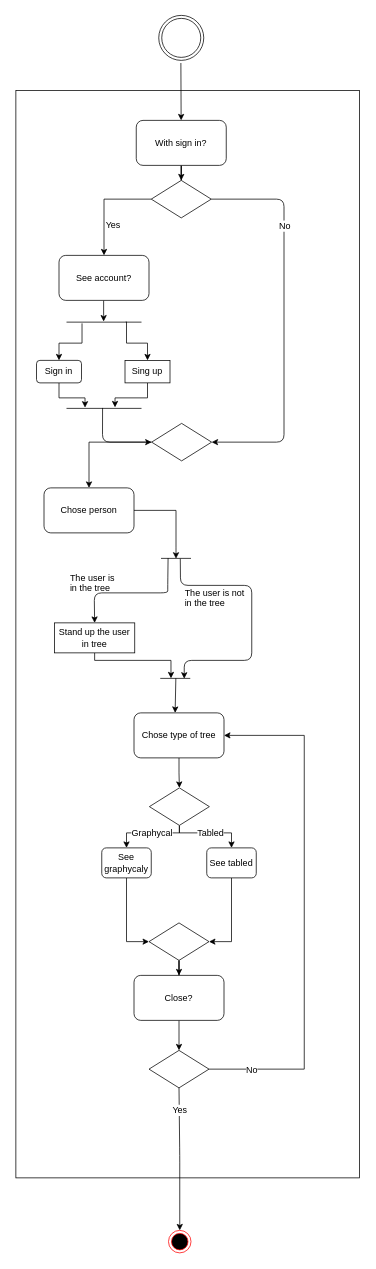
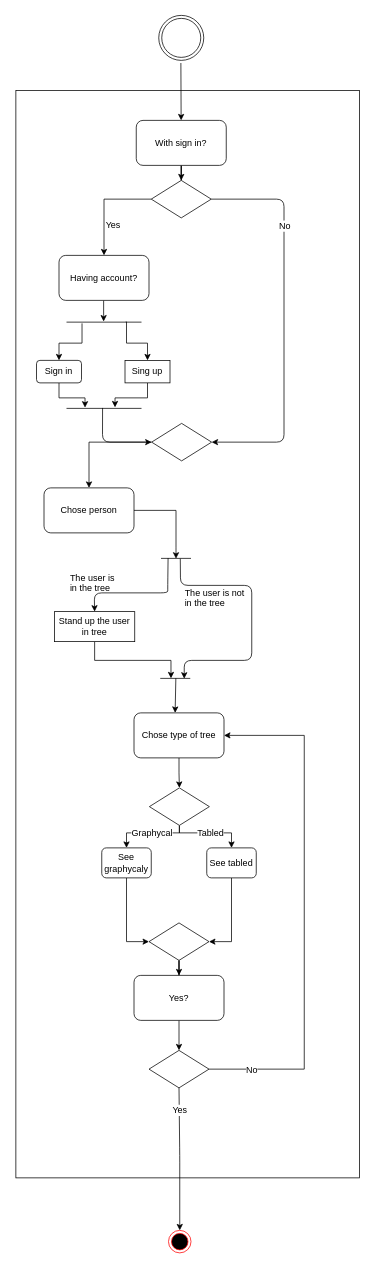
  <mxCell id="0" />
  <mxCell id="1" parent="0" />
  <mxCell id="2" value="" style="rounded=0;whiteSpace=wrap;html=1;" vertex="1" parent="1"><mxGeometry x="20.5" y="120" width="458" height="1450" as="geometry" /></mxCell>
  <mxCell id="3" value="" style="ellipse;html=1;shape=endState;fillColor=#000000;strokeColor=#ff0000;" vertex="1" parent="1"><mxGeometry x="224" y="1640" width="30" height="30" as="geometry" /></mxCell>
  <mxCell id="4" value="" style="ellipse;shape=doubleEllipse;html=1;dashed=0;whitespace=wrap;aspect=fixed;" vertex="1" parent="1"><mxGeometry x="211" y="20" width="60" height="60" as="geometry" /></mxCell>
  <mxCell id="5" style="edgeStyle=orthogonalEdgeStyle;rounded=0;orthogonalLoop=1;jettySize=auto;html=1;" edge="1" parent="1" source="6" target="14"><mxGeometry relative="1" as="geometry" /></mxCell>
  <mxCell id="6" value="With sign in?" style="rounded=1;whiteSpace=wrap;html=1;" vertex="1" parent="1"><mxGeometry x="181" y="160" width="120" height="60" as="geometry" /></mxCell>
  <mxCell id="7" value="" style="endArrow=classic;html=1;exitX=0.5;exitY=1;exitDx=0;exitDy=0;entryX=0.5;entryY=0;entryDx=0;entryDy=0;" edge="1" parent="1" source="47" target="3"><mxGeometry width="50" height="50" relative="1" as="geometry"><mxPoint x="239" y="1530" as="sourcePoint" /><mxPoint x="239.375" y="1620" as="targetPoint" /><Array as="points"><mxPoint x="239" y="1540" /><mxPoint x="239" y="1640" /></Array></mxGeometry></mxCell>
  <mxCell id="8" value="Yes" style="text;html=1;resizable=0;points=[];align=center;verticalAlign=middle;labelBackgroundColor=#ffffff;" vertex="1" connectable="0" parent="7"><mxGeometry x="0.158" relative="1" as="geometry"><mxPoint x="-1" y="-80.5" as="offset" /></mxGeometry></mxCell>
  <mxCell id="9" value="" style="endArrow=classic;html=1;exitX=0.5;exitY=1;exitDx=0;exitDy=0;" edge="1" parent="1" target="6"><mxGeometry width="50" height="50" relative="1" as="geometry"><mxPoint x="240.5" y="83.5" as="sourcePoint" /><mxPoint x="240.5" y="193.5" as="targetPoint" /></mxGeometry></mxCell>
  <mxCell id="10" style="edgeStyle=orthogonalEdgeStyle;rounded=0;orthogonalLoop=1;jettySize=auto;html=1;exitX=0;exitY=0.5;exitDx=0;exitDy=0;" edge="1" parent="1" source="14" target="13"><mxGeometry relative="1" as="geometry"><mxPoint x="138.2" y="340" as="sourcePoint" /><Array as="points"><mxPoint x="138" y="265" /></Array></mxGeometry></mxCell>
  <mxCell id="11" value="Yes" style="text;html=1;resizable=0;points=[];align=center;verticalAlign=middle;labelBackgroundColor=#ffffff;" vertex="1" connectable="0" parent="10"><mxGeometry x="-0.426" y="-7" relative="1" as="geometry"><mxPoint x="-11.5" y="41.5" as="offset" /></mxGeometry></mxCell>
  <mxCell id="12" style="edgeStyle=orthogonalEdgeStyle;rounded=0;orthogonalLoop=1;jettySize=auto;html=1;entryX=0.495;entryY=0.392;entryDx=0;entryDy=0;entryPerimeter=0;" edge="1" parent="1" source="13" target="17"><mxGeometry relative="1" as="geometry"><Array as="points"><mxPoint x="138" y="420" /></Array></mxGeometry></mxCell>
- <mxCell id="13" value="See account?" style="rounded=1;whiteSpace=wrap;html=1;" vertex="1" parent="1"><mxGeometry x="78" y="340" width="120" height="60" as="geometry" /></mxCell>
+ <mxCell id="13" value="Having account?" style="rounded=1;whiteSpace=wrap;html=1;" vertex="1" parent="1"><mxGeometry x="78" y="340" width="120" height="60" as="geometry" /></mxCell>
  <mxCell id="14" value="" style="rhombus;whiteSpace=wrap;html=1;" vertex="1" parent="1"><mxGeometry x="201" y="240" width="80" height="50" as="geometry" /></mxCell>
  <mxCell id="15" style="edgeStyle=orthogonalEdgeStyle;rounded=0;orthogonalLoop=1;jettySize=auto;html=1;entryX=0.5;entryY=0;entryDx=0;entryDy=0;exitX=0.207;exitY=0.708;exitDx=0;exitDy=0;exitPerimeter=0;" edge="1" parent="1" source="17" target="19"><mxGeometry relative="1" as="geometry"><Array as="points"><mxPoint x="109" y="457" /><mxPoint x="78" y="457" /></Array></mxGeometry></mxCell>
  <mxCell id="16" style="edgeStyle=orthogonalEdgeStyle;rounded=0;orthogonalLoop=1;jettySize=auto;html=1;exitX=0.79;exitY=0.458;exitDx=0;exitDy=0;exitPerimeter=0;" edge="1" parent="1" source="17" target="21"><mxGeometry relative="1" as="geometry"><Array as="points"><mxPoint x="168" y="429" /><mxPoint x="168" y="457" /><mxPoint x="196" y="457" /></Array></mxGeometry></mxCell>
  <mxCell id="17" value="" style="line;strokeWidth=1;fillColor=none;align=left;verticalAlign=middle;spacingTop=-1;spacingLeft=3;spacingRight=3;rotatable=0;labelPosition=right;points=[];portConstraint=eastwest;" vertex="1" parent="1"><mxGeometry x="88" y="425" width="100" height="8" as="geometry" /></mxCell>
  <mxCell id="18" style="edgeStyle=orthogonalEdgeStyle;rounded=0;orthogonalLoop=1;jettySize=auto;html=1;entryX=0.247;entryY=0.375;entryDx=0;entryDy=0;entryPerimeter=0;" edge="1" parent="1" source="19" target="22"><mxGeometry relative="1" as="geometry"><Array as="points"><mxPoint x="78" y="530" /><mxPoint x="113" y="530" /></Array></mxGeometry></mxCell>
  <mxCell id="19" value="Sign in" style="rounded=1;whiteSpace=wrap;html=1;" vertex="1" parent="1"><mxGeometry x="48" y="480" width="60" height="30" as="geometry" /></mxCell>
  <mxCell id="20" style="edgeStyle=orthogonalEdgeStyle;rounded=0;orthogonalLoop=1;jettySize=auto;html=1;entryX=0.647;entryY=0.333;entryDx=0;entryDy=0;entryPerimeter=0;" edge="1" parent="1" source="21" target="22"><mxGeometry relative="1" as="geometry"><Array as="points"><mxPoint x="196" y="530" /><mxPoint x="153" y="530" /></Array></mxGeometry></mxCell>
  <mxCell id="21" value="Sing up" style="whiteSpace=wrap;html=1;rounded=0;" vertex="1" parent="1"><mxGeometry x="166" y="480" width="60" height="30" as="geometry" /></mxCell>
  <mxCell id="22" value="" style="line;strokeWidth=1;fillColor=none;align=left;verticalAlign=middle;spacingTop=-1;spacingLeft=3;spacingRight=3;rotatable=0;labelPosition=right;points=[];portConstraint=eastwest;" vertex="1" parent="1"><mxGeometry x="88" y="540" width="100" height="8" as="geometry" /></mxCell>
  <mxCell id="23" style="edgeStyle=orthogonalEdgeStyle;rounded=0;orthogonalLoop=1;jettySize=auto;html=1;entryX=0.5;entryY=0;entryDx=0;entryDy=0;" edge="1" parent="1" source="24" target="29"><mxGeometry relative="1" as="geometry" /></mxCell>
  <mxCell id="24" value="" style="rhombus;whiteSpace=wrap;html=1;" vertex="1" parent="1"><mxGeometry x="201.5" y="564" width="80" height="50" as="geometry" /></mxCell>
  <mxCell id="25" value="" style="endArrow=classic;html=1;exitX=0.481;exitY=0.429;exitDx=0;exitDy=0;exitPerimeter=0;entryX=0;entryY=0.5;entryDx=0;entryDy=0;" edge="1" parent="1" source="22" target="24"><mxGeometry width="50" height="50" relative="1" as="geometry"><mxPoint x="58" y="620" as="sourcePoint" /><mxPoint x="108" y="570" as="targetPoint" /><Array as="points"><mxPoint x="136" y="589" /></Array></mxGeometry></mxCell>
  <mxCell id="26" value="" style="endArrow=classic;html=1;exitX=1;exitY=0.5;exitDx=0;exitDy=0;entryX=1;entryY=0.5;entryDx=0;entryDy=0;" edge="1" parent="1" source="14" target="24"><mxGeometry width="50" height="50" relative="1" as="geometry"><mxPoint x="368" y="410" as="sourcePoint" /><mxPoint x="418" y="360" as="targetPoint" /><Array as="points"><mxPoint x="378" y="265" /><mxPoint x="378" y="589" /></Array></mxGeometry></mxCell>
  <mxCell id="27" value="No" style="text;html=1;resizable=0;points=[];align=center;verticalAlign=middle;labelBackgroundColor=#ffffff;" vertex="1" connectable="0" parent="26"><mxGeometry x="-0.628" y="-34" relative="1" as="geometry"><mxPoint x="1" y="1" as="offset" /></mxGeometry></mxCell>
  <mxCell id="28" style="edgeStyle=orthogonalEdgeStyle;rounded=0;orthogonalLoop=1;jettySize=auto;html=1;entryX=0.5;entryY=0.55;entryDx=0;entryDy=0;entryPerimeter=0;" edge="1" parent="1" source="29" target="50"><mxGeometry relative="1" as="geometry"><Array as="points"><mxPoint x="234" y="730" /><mxPoint x="234" y="730" /></Array></mxGeometry></mxCell>
  <mxCell id="29" value="Chose person" style="rounded=1;whiteSpace=wrap;html=1;" vertex="1" parent="1"><mxGeometry x="58" y="650" width="120" height="60" as="geometry" /></mxCell>
  <mxCell id="30" style="edgeStyle=orthogonalEdgeStyle;rounded=0;orthogonalLoop=1;jettySize=auto;html=1;" edge="1" parent="1" source="31" target="36"><mxGeometry relative="1" as="geometry" /></mxCell>
  <mxCell id="31" value="Chose type of tree" style="rounded=1;whiteSpace=wrap;html=1;" vertex="1" parent="1"><mxGeometry x="178" y="950" width="120" height="60" as="geometry" /></mxCell>
  <mxCell id="32" style="edgeStyle=orthogonalEdgeStyle;rounded=0;orthogonalLoop=1;jettySize=auto;html=1;entryX=0.5;entryY=0;entryDx=0;entryDy=0;" edge="1" parent="1" source="36" target="38"><mxGeometry relative="1" as="geometry"><Array as="points"><mxPoint x="238" y="1110" /><mxPoint x="168" y="1110" /></Array></mxGeometry></mxCell>
  <mxCell id="33" value="Graphycal" style="text;html=1;resizable=0;points=[];align=center;verticalAlign=middle;labelBackgroundColor=#ffffff;" vertex="1" connectable="0" parent="32"><mxGeometry x="-0.203" y="-1" relative="1" as="geometry"><mxPoint x="-7.5" y="0.5" as="offset" /></mxGeometry></mxCell>
  <mxCell id="34" style="edgeStyle=orthogonalEdgeStyle;rounded=0;orthogonalLoop=1;jettySize=auto;html=1;entryX=0.5;entryY=0;entryDx=0;entryDy=0;" edge="1" parent="1" source="36" target="40"><mxGeometry relative="1" as="geometry"><Array as="points"><mxPoint x="238" y="1110" /><mxPoint x="308" y="1110" /></Array></mxGeometry></mxCell>
  <mxCell id="35" value="Tabled" style="text;html=1;resizable=0;points=[];align=center;verticalAlign=middle;labelBackgroundColor=#ffffff;" vertex="1" connectable="0" parent="34"><mxGeometry x="0.178" y="1" relative="1" as="geometry"><mxPoint x="-8.5" y="0.5" as="offset" /></mxGeometry></mxCell>
  <mxCell id="36" value="" style="rhombus;whiteSpace=wrap;html=1;" vertex="1" parent="1"><mxGeometry x="198.5" y="1050" width="80" height="50" as="geometry" /></mxCell>
  <mxCell id="37" style="edgeStyle=orthogonalEdgeStyle;rounded=0;orthogonalLoop=1;jettySize=auto;html=1;entryX=0;entryY=0.5;entryDx=0;entryDy=0;" edge="1" parent="1" source="38" target="42"><mxGeometry relative="1" as="geometry" /></mxCell>
  <mxCell id="38" value="See graphycaly" style="rounded=1;whiteSpace=wrap;html=1;" vertex="1" parent="1"><mxGeometry x="135" y="1130" width="66" height="40" as="geometry" /></mxCell>
  <mxCell id="39" style="edgeStyle=orthogonalEdgeStyle;rounded=0;orthogonalLoop=1;jettySize=auto;html=1;entryX=1;entryY=0.5;entryDx=0;entryDy=0;" edge="1" parent="1" source="40" target="42"><mxGeometry relative="1" as="geometry" /></mxCell>
  <mxCell id="40" value="See tabled" style="rounded=1;whiteSpace=wrap;html=1;" vertex="1" parent="1"><mxGeometry x="275" y="1130" width="66" height="40" as="geometry" /></mxCell>
  <mxCell id="41" style="edgeStyle=orthogonalEdgeStyle;rounded=0;orthogonalLoop=1;jettySize=auto;html=1;entryX=0.5;entryY=0;entryDx=0;entryDy=0;" edge="1" parent="1" source="42" target="44"><mxGeometry relative="1" as="geometry" /></mxCell>
  <mxCell id="42" value="" style="rhombus;whiteSpace=wrap;html=1;" vertex="1" parent="1"><mxGeometry x="198" y="1230" width="80" height="50" as="geometry" /></mxCell>
  <mxCell id="43" style="edgeStyle=orthogonalEdgeStyle;rounded=0;orthogonalLoop=1;jettySize=auto;html=1;" edge="1" parent="1" source="44" target="47"><mxGeometry relative="1" as="geometry" /></mxCell>
- <mxCell id="44" value="Close?" style="rounded=1;whiteSpace=wrap;html=1;" vertex="1" parent="1"><mxGeometry x="178" y="1300" width="120" height="60" as="geometry" /></mxCell>
+ <mxCell id="44" value="Yes?" style="rounded=1;whiteSpace=wrap;html=1;" vertex="1" parent="1"><mxGeometry x="178" y="1300" width="120" height="60" as="geometry" /></mxCell>
  <mxCell id="45" style="edgeStyle=orthogonalEdgeStyle;rounded=0;orthogonalLoop=1;jettySize=auto;html=1;entryX=1;entryY=0.5;entryDx=0;entryDy=0;" edge="1" parent="1" source="47" target="31"><mxGeometry relative="1" as="geometry"><Array as="points"><mxPoint x="405" y="1425" /><mxPoint x="405" y="980" /></Array></mxGeometry></mxCell>
  <mxCell id="46" value="No" style="text;html=1;resizable=0;points=[];align=center;verticalAlign=middle;labelBackgroundColor=#ffffff;" vertex="1" connectable="0" parent="45"><mxGeometry x="-0.834" relative="1" as="geometry"><mxPoint as="offset" /></mxGeometry></mxCell>
  <mxCell id="47" value="" style="rhombus;whiteSpace=wrap;html=1;" vertex="1" parent="1"><mxGeometry x="198" y="1400" width="80" height="50" as="geometry" /></mxCell>
  <mxCell id="48" style="edgeStyle=orthogonalEdgeStyle;rounded=0;orthogonalLoop=1;jettySize=auto;html=1;entryX=0.358;entryY=0.494;entryDx=0;entryDy=0;entryPerimeter=0;" edge="1" parent="1" source="49" target="53"><mxGeometry relative="1" as="geometry"><Array as="points"><mxPoint x="125" y="880" /><mxPoint x="227" y="880" /></Array></mxGeometry></mxCell>
- <mxCell id="49" value="Stand up the user in tree" style="rounded=0;whiteSpace=wrap;html=1;" vertex="1" parent="1"><mxGeometry x="72" y="830" width="107" height="40" as="geometry" /></mxCell>
+ <mxCell id="49" value="Stand up the user in tree" style="rounded=0;whiteSpace=wrap;html=1;" vertex="1" parent="1"><mxGeometry x="72" y="815" width="107" height="40" as="geometry" /></mxCell>
  <mxCell id="50" value="" style="line;strokeWidth=1;fillColor=none;align=left;verticalAlign=middle;spacingTop=-1;spacingLeft=3;spacingRight=3;rotatable=0;labelPosition=right;points=[];portConstraint=eastwest;" vertex="1" parent="1"><mxGeometry x="214" y="740" width="40" height="8" as="geometry" /></mxCell>
  <mxCell id="51" value="" style="endArrow=classic;html=1;entryX=0.5;entryY=0;entryDx=0;entryDy=0;exitX=0.236;exitY=0.442;exitDx=0;exitDy=0;exitPerimeter=0;" edge="1" parent="1" source="50" target="49"><mxGeometry width="50" height="50" relative="1" as="geometry"><mxPoint x="225" y="760" as="sourcePoint" /><mxPoint x="-5" y="740" as="targetPoint" /><Array as="points"><mxPoint x="223" y="780" /><mxPoint x="223" y="790" /><mxPoint x="125" y="790" /></Array></mxGeometry></mxCell>
  <mxCell id="52" value="The user is &lt;br&gt;in the tree" style="text;html=1;resizable=0;points=[];autosize=1;align=left;verticalAlign=top;spacingTop=-4;" vertex="1" parent="1"><mxGeometry x="90.5" y="760" width="70" height="30" as="geometry" /></mxCell>
  <mxCell id="53" value="" style="line;strokeWidth=1;fillColor=none;align=left;verticalAlign=middle;spacingTop=-1;spacingLeft=3;spacingRight=3;rotatable=0;labelPosition=right;points=[];portConstraint=eastwest;" vertex="1" parent="1"><mxGeometry x="213" y="900" width="40" height="8" as="geometry" /></mxCell>
  <mxCell id="54" value="" style="endArrow=classic;html=1;exitX=0.643;exitY=0.547;exitDx=0;exitDy=0;exitPerimeter=0;entryX=0.799;entryY=0.552;entryDx=0;entryDy=0;entryPerimeter=0;" edge="1" parent="1" source="50" target="53"><mxGeometry width="50" height="50" relative="1" as="geometry"><mxPoint x="315" y="820" as="sourcePoint" /><mxPoint x="365" y="770" as="targetPoint" /><Array as="points"><mxPoint x="240" y="780" /><mxPoint x="335" y="780" /><mxPoint x="335" y="880" /><mxPoint x="245" y="880" /></Array></mxGeometry></mxCell>
  <mxCell id="55" value="The user is not&lt;br&gt;in the tree" style="text;html=1;resizable=0;points=[];autosize=1;align=left;verticalAlign=top;spacingTop=-4;" vertex="1" parent="1"><mxGeometry x="243.5" y="780" width="90" height="30" as="geometry" /></mxCell>
  <mxCell id="56" value="" style="endArrow=classic;html=1;exitX=0.52;exitY=0.465;exitDx=0;exitDy=0;exitPerimeter=0;entryX=0.457;entryY=0;entryDx=0;entryDy=0;entryPerimeter=0;" edge="1" parent="1" source="53" target="31"><mxGeometry width="50" height="50" relative="1" as="geometry"><mxPoint x="115" y="950" as="sourcePoint" /><mxPoint x="165" y="900" as="targetPoint" /></mxGeometry></mxCell>
